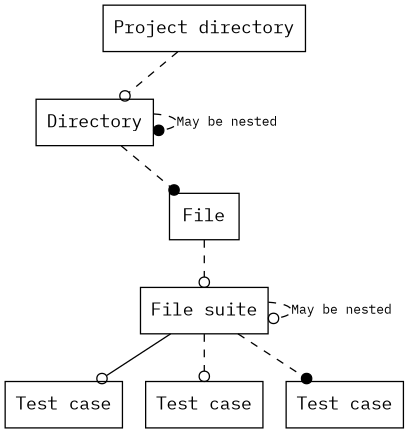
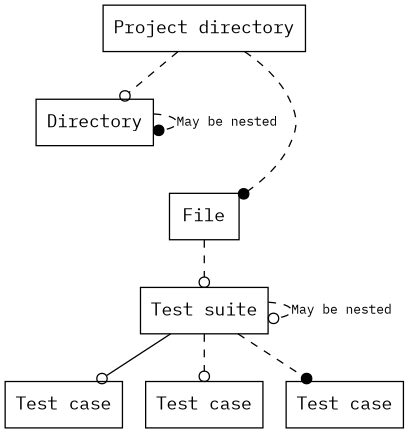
  digraph {
    fontname="IBM Plex Mono"
    node [fontname="IBM Plex Mono" shape=rect]
    edge [arrowhead=odot fontname="IBM Plex Mono" style=dashed]
    n1 [label="Project directory"]
    n2 [label=Directory]
    n3 [label=File]
-   n4 [label="File suite"]
+   n4 [label="Test suite"]
    n5 [label="Test case"]
    n6 [label="Test case"]
    n7 [label="Test case"]
    n1 -> n2
    n2 -> n2 [arrowhead=dot fontsize=10 label="May be nested"]
-   n2 -> n3 [arrowhead=dot]
+   n1 -> n3 [arrowhead=dot]
    n3 -> n4
    n4 -> n4 [fontsize=10 label="May be nested"]
    n4 -> n5 [style=solid]
    n4 -> n6
    n4 -> n7 [arrowhead=dot]
  }
